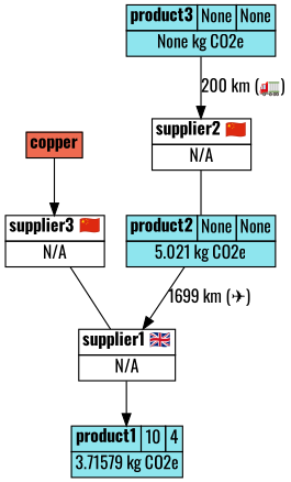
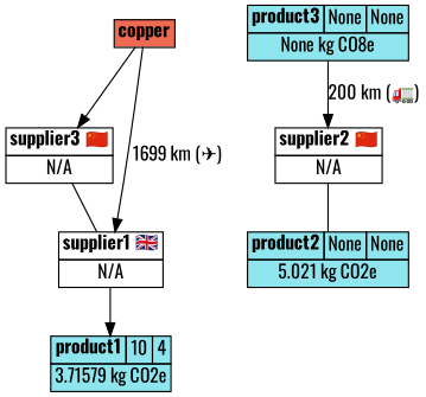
  digraph {
    fontname=Oswald
    node [fontname=Oswald shape=plain]
    edge [fontname=Oswald]
    n1 [label=<<TABLE     ALIGN="CENTER"     BORDER="0"     CELLBORDER="1"     CELLSPACING="0"     BGCOLOR="coral2">      <TR>         <TD><B>copper</B></TD>     </TR> </TABLE>>]
    n2 [label=<<TABLE     ALIGN="CENTER"     BORDER="0"     CELLBORDER="1"     CELLSPACING="0"     BGCOLOR="white">      <TR>         <TD><B>supplier3</B> 🇨🇳</TD>     </TR>      <TR>         <TD>N/A</TD>     </TR> </TABLE>>]
    n3 [label=<<TABLE     ALIGN="CENTER"     BORDER="0"     CELLBORDER="1"     CELLSPACING="0"     BGCOLOR="white">      <TR>         <TD><B>supplier1</B> 🇬🇧</TD>     </TR>      <TR>         <TD>N/A</TD>     </TR> </TABLE>>]
-   n4 [label=<<TABLE     ALIGN="CENTER"     BORDER="0"     CELLBORDER="1"     CELLSPACING="0"     BGCOLOR="cadetblue2">      <TR>         <TD><B>product3</B></TD> <TD>None</TD> <TD>None</TD>     </TR>      <TR>         <TD COLSPAN="3">None kg CO2e</TD>     </TR> </TABLE>>]
+   n4 [label=<<TABLE     ALIGN="CENTER"     BORDER="0"     CELLBORDER="1"     CELLSPACING="0"     BGCOLOR="cadetblue2">      <TR>         <TD><B>product3</B></TD> <TD>None</TD> <TD>None</TD>     </TR>      <TR>         <TD COLSPAN="3">None kg CO8e</TD>     </TR> </TABLE>>]
    n5 [label=<<TABLE     ALIGN="CENTER"     BORDER="0"     CELLBORDER="1"     CELLSPACING="0"     BGCOLOR="white">      <TR>         <TD><B>supplier2</B> 🇨🇳</TD>     </TR>      <TR>         <TD>N/A</TD>     </TR> </TABLE>>]
    n6 [label=<<TABLE     ALIGN="CENTER"     BORDER="0"     CELLBORDER="1"     CELLSPACING="0"     BGCOLOR="cadetblue2">      <TR>         <TD><B>product2</B></TD> <TD>None</TD> <TD>None</TD>     </TR>      <TR>         <TD COLSPAN="3">5.021 kg CO2e</TD>     </TR> </TABLE>>]
    n7 [label=<<TABLE     ALIGN="CENTER"     BORDER="0"     CELLBORDER="1"     CELLSPACING="0"     BGCOLOR="cadetblue2">      <TR>         <TD><B>product1</B></TD> <TD>10</TD> <TD>4</TD>     </TR>      <TR>         <TD COLSPAN="3">3.71579 kg CO2e</TD>     </TR> </TABLE>>]
    n1 -> n2
    n2 -> n3 [arrowhead=none]
    n3 -> n7 [arrowhead=normal]
    n4 -> n5 [label="200 km (🚛)"]
    n5 -> n6 [arrowhead=none]
-   n6 -> n3 [label="1699 km (✈)"]
+   n1 -> n3 [label="1699 km (✈)"]
  }
